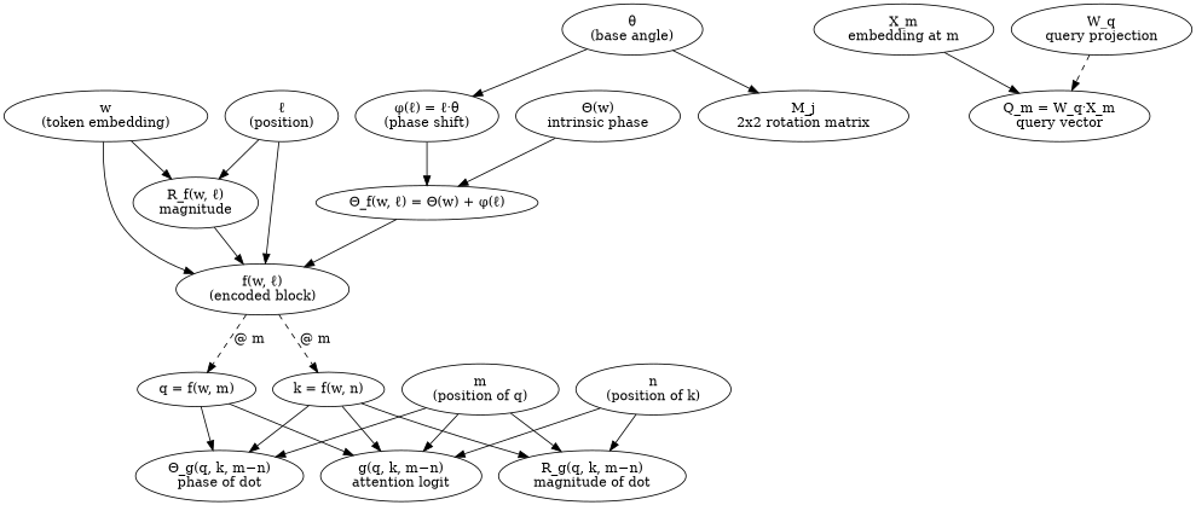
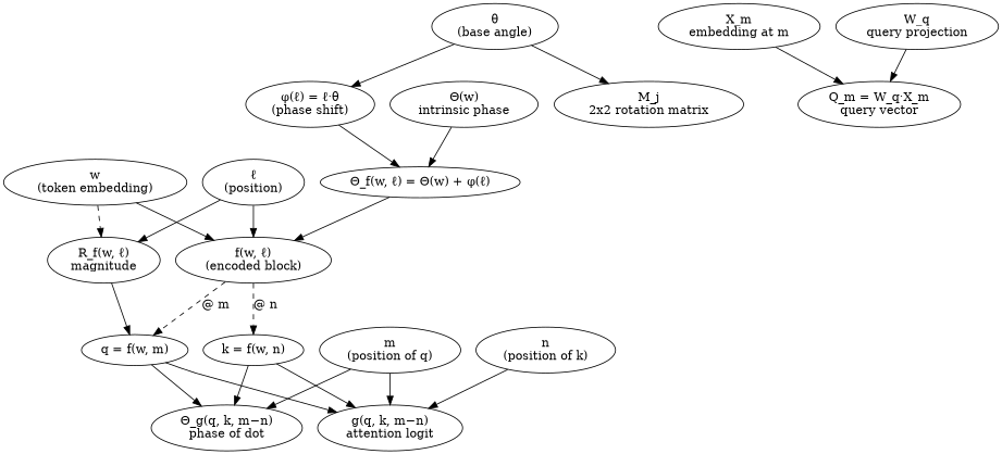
  digraph {
    n1 [label="w\n(token embedding)"]
    n2 [label="f(w, ℓ)\n(encoded block)"]
    n3 [label="R_f(w, ℓ)\nmagnitude"]
    n4 [label="q = f(w, m)"]
    n5 [label="k = f(w, n)"]
    n6 [label="ℓ\n(position)"]
    n7 [label="g(q, k, m−n)\nattention logit"]
    n8 [label="Θ_g(q, k, m−n)\nphase of dot"]
-   n9 [label="R_g(q, k, m−n)\nmagnitude of dot"]
    n10 [label="m\n(position of q)"]
    n11 [label="n\n(position of k)"]
    n12 [label="φ(ℓ) = ℓ·θ\n(phase shift)"]
    n13 [label="Θ_f(w, ℓ) = Θ(w) + φ(ℓ)"]
    n14 [label="θ\n(base angle)"]
    n15 [label="M_j\n2x2 rotation matrix"]
    n16 [label="Θ(w)\nintrinsic phase"]
    n17 [label="Q_m = W_q·X_m\nquery vector"]
    n18 [label="X_m\nembedding at m"]
    n19 [label="W_q\nquery projection"]
    n1 -> n2
-   n1 -> n3
+   n1 -> n3 [style=dashed]
    n2 -> n4 [label="@ m" style=dashed]
-   n2 -> n5 [label="@ m" style=dashed]
-   n3 -> n2
+   n2 -> n5 [label="@ n" style=dashed]
+   n3 -> n4
    n4 -> n7
    n4 -> n8
    n5 -> n7
    n5 -> n8
-   n5 -> n9
    n6 -> n2
    n6 -> n3
    n10 -> n7
    n10 -> n8
-   n10 -> n9
    n11 -> n7
-   n11 -> n9
    n12 -> n13
    n13 -> n2
    n14 -> n12
    n14 -> n15
    n16 -> n13
    n18 -> n17
-   n19 -> n17 [style=dashed]
+   n19 -> n17
  }
